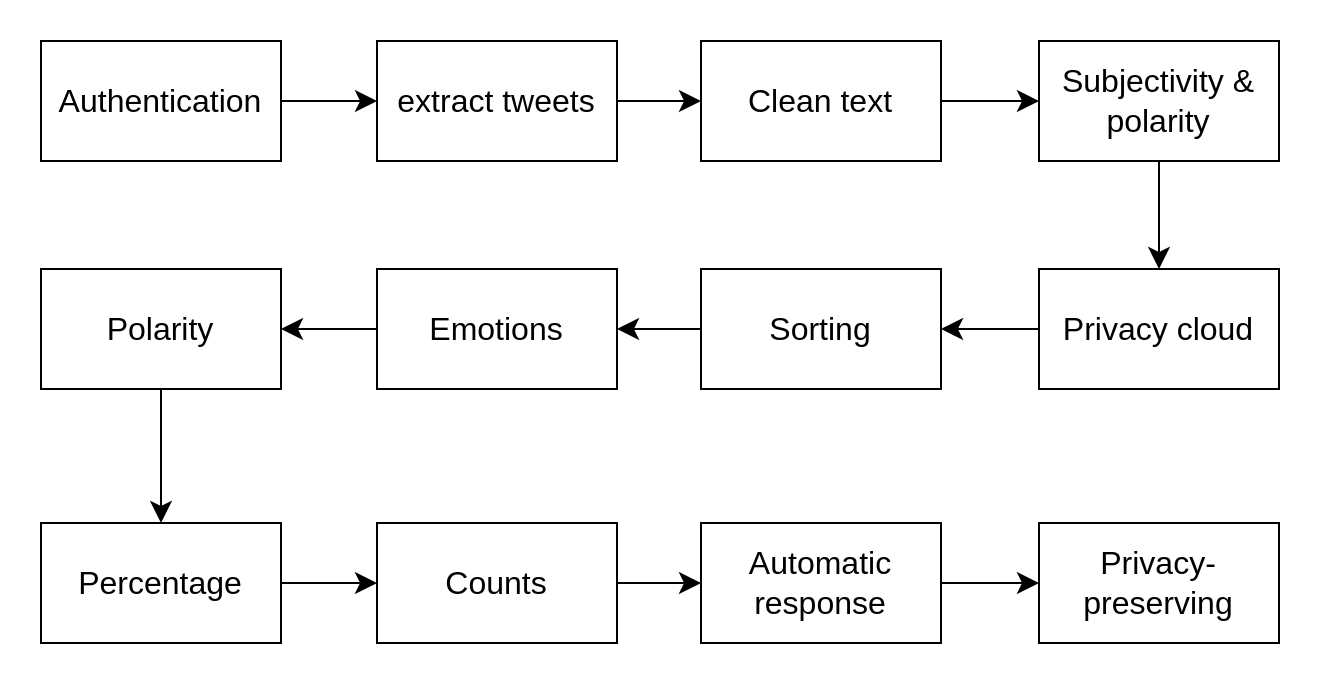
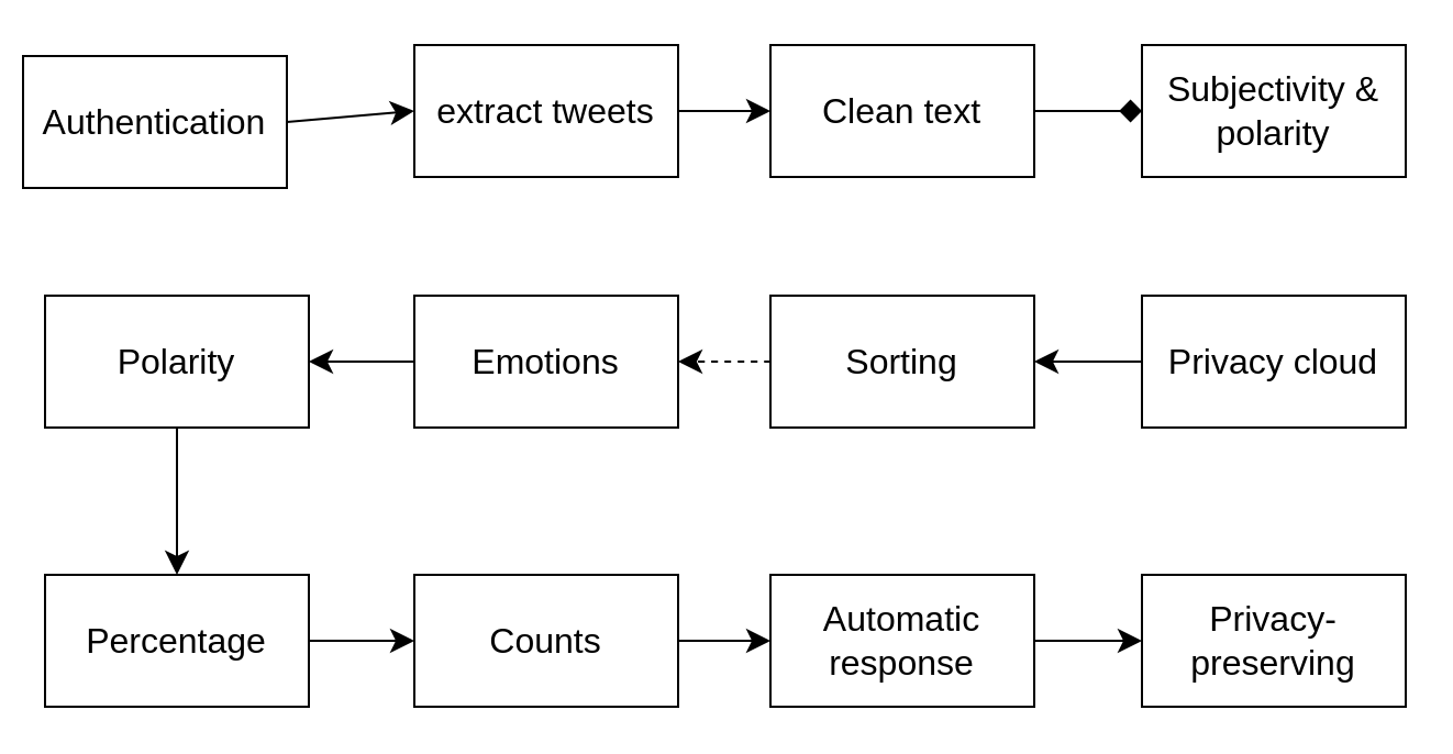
  <mxCell id="0" />
  <mxCell id="1" parent="0" />
  <mxCell id="2" style="edgeStyle=none;curved=1;rounded=0;orthogonalLoop=1;jettySize=auto;html=1;exitX=1;exitY=0.5;exitDx=0;exitDy=0;entryX=0;entryY=0.5;entryDx=0;entryDy=0;fontSize=12;startSize=8;endSize=8;" edge="1" parent="1" source="3" target="9"><mxGeometry relative="1" as="geometry" /></mxCell>
- <mxCell id="3" value="Authentication" style="rounded=0;whiteSpace=wrap;html=1;fontSize=16;" vertex="1" parent="1"><mxGeometry x="20" y="20" width="120" height="60" as="geometry" /></mxCell>
- <mxCell id="4" style="edgeStyle=none;curved=1;rounded=0;orthogonalLoop=1;jettySize=auto;html=1;exitX=1;exitY=0.5;exitDx=0;exitDy=0;entryX=0;entryY=0.5;entryDx=0;entryDy=0;fontSize=12;startSize=8;endSize=8;" edge="1" parent="1" source="5" target="7"><mxGeometry relative="1" as="geometry" /></mxCell>
+ <mxCell id="3" value="Authentication" style="rounded=0;whiteSpace=wrap;html=1;fontSize=16;" vertex="1" parent="1"><mxGeometry x="10" y="25" width="120" height="60" as="geometry" /></mxCell>
+ <mxCell id="4" style="edgeStyle=none;curved=1;rounded=0;orthogonalLoop=1;jettySize=auto;html=1;exitX=1;exitY=0.5;exitDx=0;exitDy=0;entryX=0;entryY=0.5;entryDx=0;entryDy=0;fontSize=12;startSize=8;endSize=8;endArrow=diamond;" edge="1" parent="1" source="5" target="7"><mxGeometry relative="1" as="geometry" /></mxCell>
  <mxCell id="5" value="Clean text" style="rounded=0;whiteSpace=wrap;html=1;fontSize=16;" vertex="1" parent="1"><mxGeometry x="350" y="20" width="120" height="60" as="geometry" /></mxCell>
- <mxCell id="6" style="edgeStyle=none;curved=1;rounded=0;orthogonalLoop=1;jettySize=auto;html=1;exitX=0.5;exitY=1;exitDx=0;exitDy=0;entryX=0.5;entryY=0;entryDx=0;entryDy=0;fontSize=12;startSize=8;endSize=8;" edge="1" parent="1" source="7" target="11"><mxGeometry relative="1" as="geometry" /></mxCell>
  <mxCell id="7" value="Subjectivity &amp;amp; polarity" style="rounded=0;whiteSpace=wrap;html=1;fontSize=16;" vertex="1" parent="1"><mxGeometry x="519" y="20" width="120" height="60" as="geometry" /></mxCell>
  <mxCell id="8" style="edgeStyle=none;curved=1;rounded=0;orthogonalLoop=1;jettySize=auto;html=1;exitX=1;exitY=0.5;exitDx=0;exitDy=0;entryX=0;entryY=0.5;entryDx=0;entryDy=0;fontSize=12;startSize=8;endSize=8;" edge="1" parent="1" source="9" target="5"><mxGeometry relative="1" as="geometry" /></mxCell>
  <mxCell id="9" value="extract tweets" style="rounded=0;whiteSpace=wrap;html=1;fontSize=16;" vertex="1" parent="1"><mxGeometry x="188" y="20" width="120" height="60" as="geometry" /></mxCell>
  <mxCell id="10" style="edgeStyle=none;curved=1;rounded=0;orthogonalLoop=1;jettySize=auto;html=1;exitX=0;exitY=0.5;exitDx=0;exitDy=0;entryX=1;entryY=0.5;entryDx=0;entryDy=0;fontSize=12;startSize=8;endSize=8;" edge="1" parent="1" source="11" target="13"><mxGeometry relative="1" as="geometry" /></mxCell>
  <mxCell id="11" value="Privacy cloud" style="rounded=0;whiteSpace=wrap;html=1;fontSize=16;" vertex="1" parent="1"><mxGeometry x="519" y="134" width="120" height="60" as="geometry" /></mxCell>
- <mxCell id="12" style="edgeStyle=none;curved=1;rounded=0;orthogonalLoop=1;jettySize=auto;html=1;exitX=0;exitY=0.5;exitDx=0;exitDy=0;entryX=1;entryY=0.5;entryDx=0;entryDy=0;fontSize=12;startSize=8;endSize=8;" edge="1" parent="1" source="13" target="15"><mxGeometry relative="1" as="geometry" /></mxCell>
+ <mxCell id="12" style="edgeStyle=none;curved=1;rounded=0;orthogonalLoop=1;jettySize=auto;html=1;exitX=0;exitY=0.5;exitDx=0;exitDy=0;entryX=1;entryY=0.5;entryDx=0;entryDy=0;fontSize=12;startSize=8;endSize=8;dashed=1;" edge="1" parent="1" source="13" target="15"><mxGeometry relative="1" as="geometry" /></mxCell>
  <mxCell id="13" value="Sorting" style="rounded=0;whiteSpace=wrap;html=1;fontSize=16;" vertex="1" parent="1"><mxGeometry x="350" y="134" width="120" height="60" as="geometry" /></mxCell>
  <mxCell id="14" style="edgeStyle=none;curved=1;rounded=0;orthogonalLoop=1;jettySize=auto;html=1;exitX=0;exitY=0.5;exitDx=0;exitDy=0;entryX=1;entryY=0.5;entryDx=0;entryDy=0;fontSize=12;startSize=8;endSize=8;" edge="1" parent="1" source="15" target="17"><mxGeometry relative="1" as="geometry" /></mxCell>
  <mxCell id="15" value="Emotions" style="rounded=0;whiteSpace=wrap;html=1;fontSize=16;" vertex="1" parent="1"><mxGeometry x="188" y="134" width="120" height="60" as="geometry" /></mxCell>
  <mxCell id="16" style="edgeStyle=none;curved=1;rounded=0;orthogonalLoop=1;jettySize=auto;html=1;exitX=0.5;exitY=1;exitDx=0;exitDy=0;entryX=0.5;entryY=0;entryDx=0;entryDy=0;fontSize=12;startSize=8;endSize=8;" edge="1" parent="1" source="17" target="24"><mxGeometry relative="1" as="geometry" /></mxCell>
  <mxCell id="17" value="Polarity" style="rounded=0;whiteSpace=wrap;html=1;fontSize=16;" vertex="1" parent="1"><mxGeometry x="20" y="134" width="120" height="60" as="geometry" /></mxCell>
  <mxCell id="18" style="edgeStyle=none;curved=1;rounded=0;orthogonalLoop=1;jettySize=auto;html=1;exitX=1;exitY=0.5;exitDx=0;exitDy=0;entryX=0;entryY=0.5;entryDx=0;entryDy=0;fontSize=12;startSize=8;endSize=8;" edge="1" parent="1" source="19" target="21"><mxGeometry relative="1" as="geometry" /></mxCell>
  <mxCell id="19" value="Counts" style="rounded=0;whiteSpace=wrap;html=1;fontSize=16;" vertex="1" parent="1"><mxGeometry x="188" y="261" width="120" height="60" as="geometry" /></mxCell>
  <mxCell id="20" style="edgeStyle=none;curved=1;rounded=0;orthogonalLoop=1;jettySize=auto;html=1;exitX=1;exitY=0.5;exitDx=0;exitDy=0;entryX=0;entryY=0.5;entryDx=0;entryDy=0;fontSize=12;startSize=8;endSize=8;" edge="1" parent="1" source="21" target="22"><mxGeometry relative="1" as="geometry" /></mxCell>
  <mxCell id="21" value="Automatic response" style="rounded=0;whiteSpace=wrap;html=1;fontSize=16;" vertex="1" parent="1"><mxGeometry x="350" y="261" width="120" height="60" as="geometry" /></mxCell>
  <mxCell id="22" value="Privacy-preserving" style="rounded=0;whiteSpace=wrap;html=1;fontSize=16;" vertex="1" parent="1"><mxGeometry x="519" y="261" width="120" height="60" as="geometry" /></mxCell>
  <mxCell id="23" style="edgeStyle=none;curved=1;rounded=0;orthogonalLoop=1;jettySize=auto;html=1;exitX=1;exitY=0.5;exitDx=0;exitDy=0;entryX=0;entryY=0.5;entryDx=0;entryDy=0;fontSize=12;startSize=8;endSize=8;" edge="1" parent="1" source="24" target="19"><mxGeometry relative="1" as="geometry" /></mxCell>
  <mxCell id="24" value="Percentage" style="rounded=0;whiteSpace=wrap;html=1;fontSize=16;" vertex="1" parent="1"><mxGeometry x="20" y="261" width="120" height="60" as="geometry" /></mxCell>
